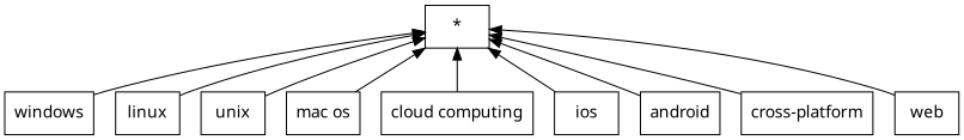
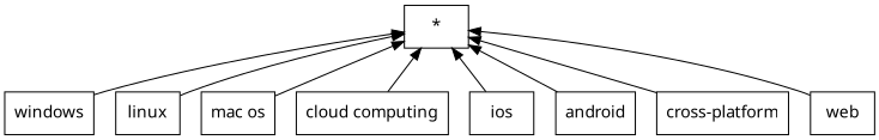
  digraph {
    fontname="Noto Sans"
    rankdir=BT
    node [fontname="Noto Sans" shape=record]
    edge [fontname="Noto Sans"]
    n1 [label="{windows}"]
    n2 [label="{*}"]
    n3 [label="{linux}"]
-   n4 [label="{unix}"]
    n5 [label="{mac os}"]
    n6 [label="{cloud computing}"]
    n7 [label="{ios}"]
    n8 [label="{android}"]
    n9 [label="{cross-platform}"]
    n10 [label="{web}"]
    subgraph sub_1 {
      n1
      n2
      n3
-     n4
      n5
      n6
      n7
      n8
      n9
      n10
    }
    n1 -> n2
    n3 -> n2
-   n4 -> n2
    n5 -> n2
    n6 -> n2
    n7 -> n2
    n8 -> n2
    n9 -> n2
    n10 -> n2
  }
